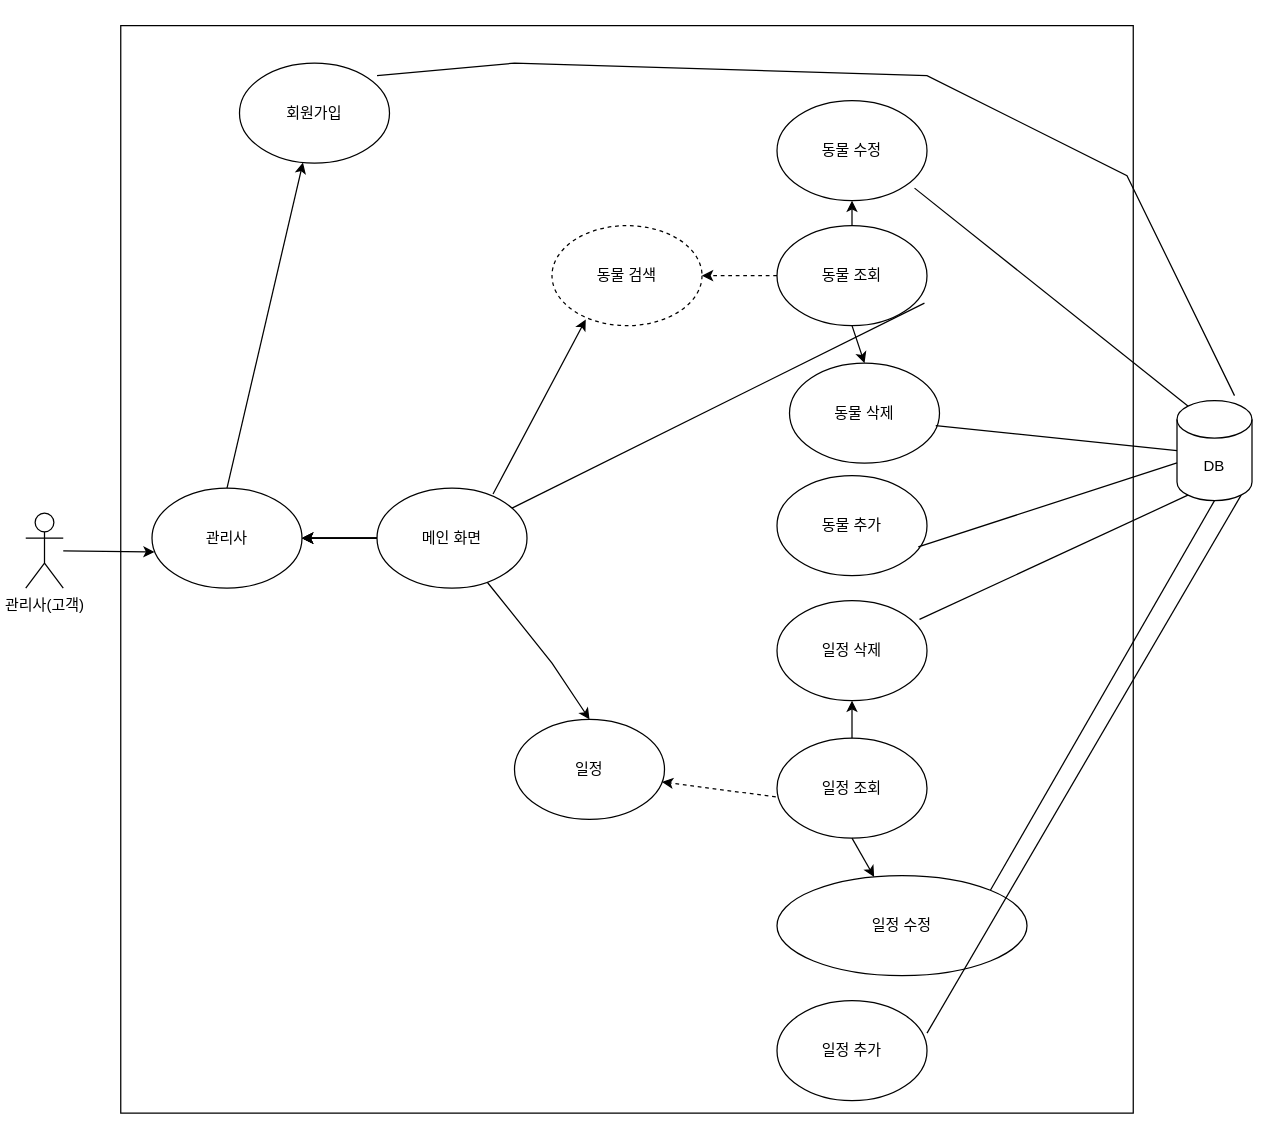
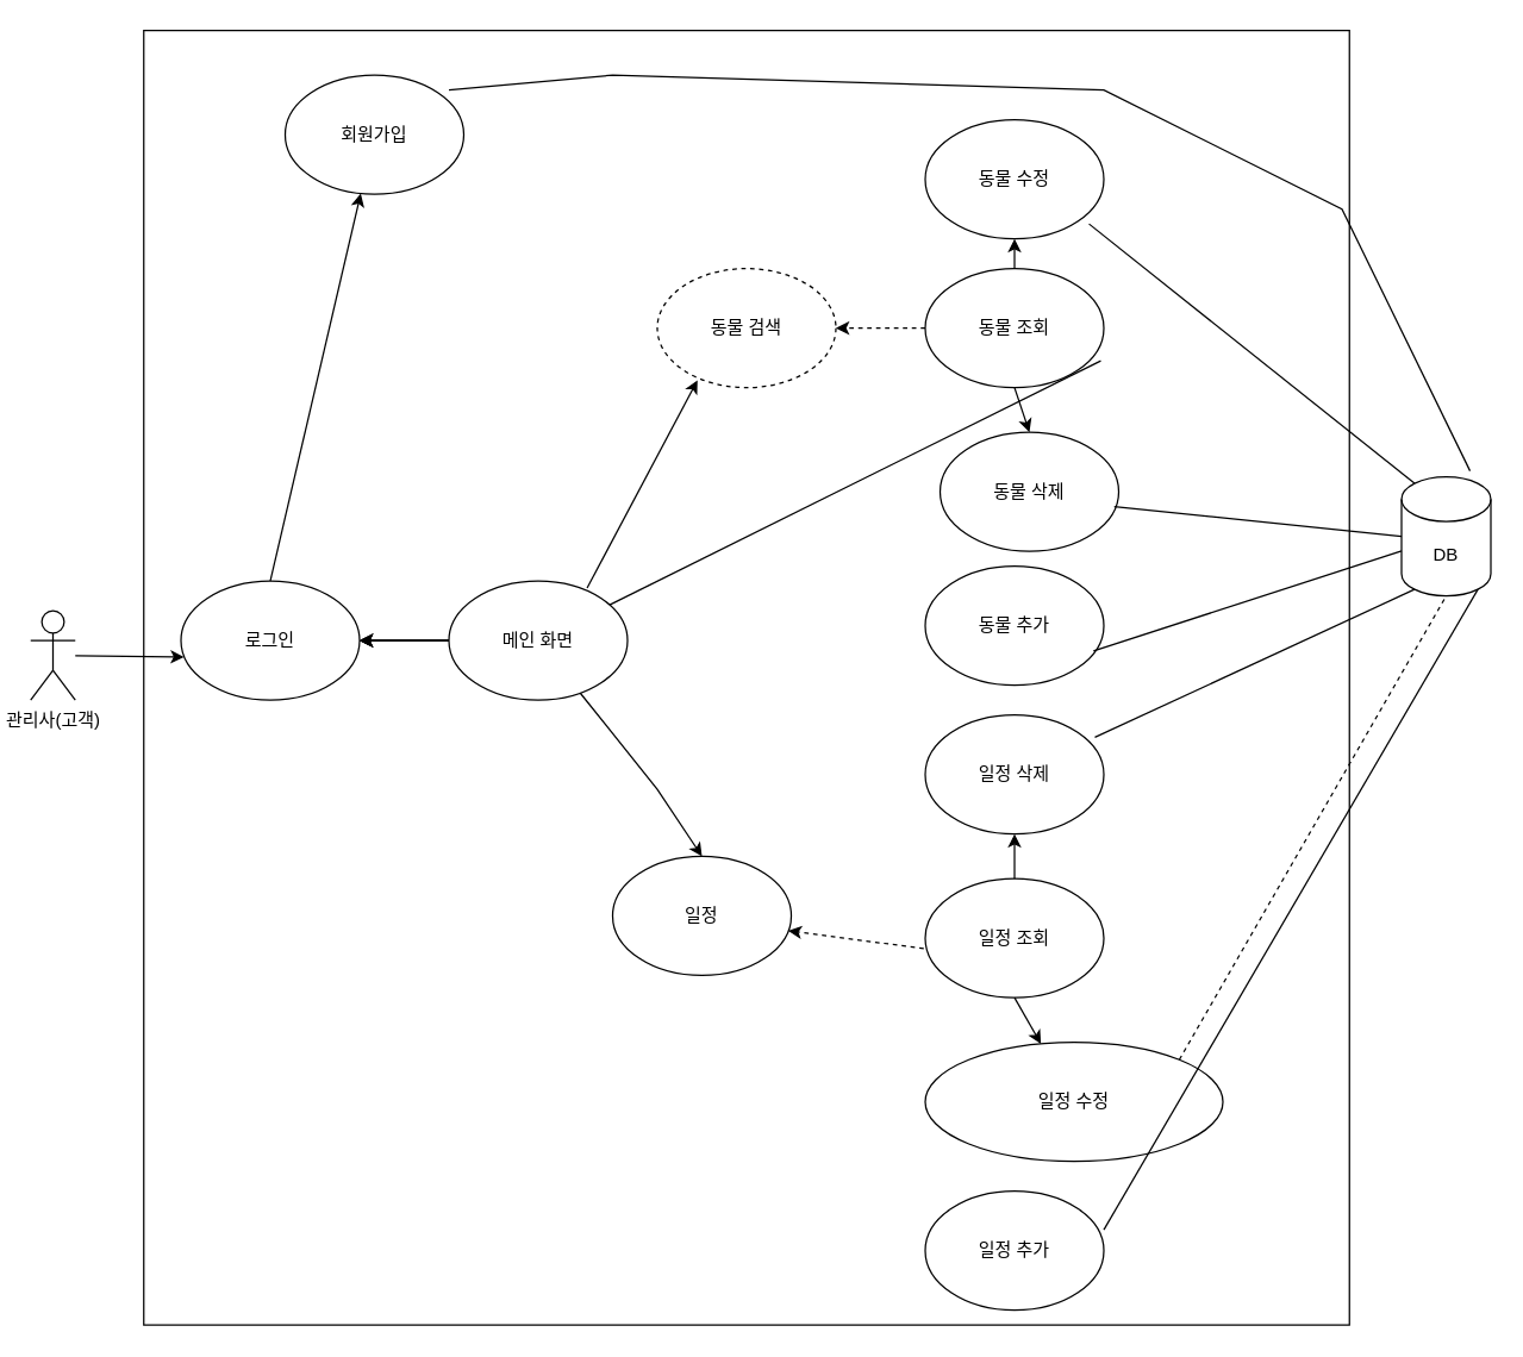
  <mxCell id="0" />
  <mxCell id="1" parent="0" />
  <mxCell id="2" value="관리사(고객)" style="shape=umlActor;verticalLabelPosition=bottom;verticalAlign=top;html=1;outlineConnect=0;" parent="1" vertex="1"><mxGeometry x="20" y="410" width="30" height="60" as="geometry" /></mxCell>
  <mxCell id="3" value="회원가입" style="ellipse;whiteSpace=wrap;html=1;" parent="1" vertex="1"><mxGeometry x="191" y="50" width="120" height="80" as="geometry" /></mxCell>
- <mxCell id="4" value="관리사" style="ellipse;whiteSpace=wrap;html=1;" parent="1" vertex="1"><mxGeometry x="121" y="390" width="120" height="80" as="geometry" /></mxCell>
+ <mxCell id="4" value="로그인" style="ellipse;whiteSpace=wrap;html=1;" parent="1" vertex="1"><mxGeometry x="121" y="390" width="120" height="80" as="geometry" /></mxCell>
  <mxCell id="5" value="" style="edgeStyle=orthogonalEdgeStyle;rounded=0;orthogonalLoop=1;jettySize=auto;html=1;" parent="1" source="9" target="4" edge="1"><mxGeometry relative="1" as="geometry" /></mxCell>
  <mxCell id="6" value="" style="edgeStyle=orthogonalEdgeStyle;rounded=0;orthogonalLoop=1;jettySize=auto;html=1;" edge="1" parent="1" source="9" target="4"><mxGeometry relative="1" as="geometry" /></mxCell>
  <mxCell id="7" value="" style="edgeStyle=orthogonalEdgeStyle;rounded=0;orthogonalLoop=1;jettySize=auto;html=1;" edge="1" parent="1" source="9" target="4"><mxGeometry relative="1" as="geometry" /></mxCell>
  <mxCell id="8" value="" style="edgeStyle=orthogonalEdgeStyle;rounded=0;orthogonalLoop=1;jettySize=auto;html=1;" edge="1" parent="1" source="9" target="4"><mxGeometry relative="1" as="geometry" /></mxCell>
  <mxCell id="9" value="메인 화면" style="ellipse;whiteSpace=wrap;html=1;" parent="1" vertex="1"><mxGeometry x="301" y="390" width="120" height="80" as="geometry" /></mxCell>
  <mxCell id="10" value="동물 검색" style="ellipse;whiteSpace=wrap;html=1;dashed=1;" parent="1" vertex="1"><mxGeometry x="441" y="180" width="120" height="80" as="geometry" /></mxCell>
  <mxCell id="11" value="일정" style="ellipse;whiteSpace=wrap;html=1;" parent="1" vertex="1"><mxGeometry x="411" y="575" width="120" height="80" as="geometry" /></mxCell>
  <mxCell id="12" value="동물 추가" style="ellipse;whiteSpace=wrap;html=1;" parent="1" vertex="1"><mxGeometry x="621" y="380" width="120" height="80" as="geometry" /></mxCell>
  <mxCell id="13" value="동물 수정" style="ellipse;whiteSpace=wrap;html=1;" parent="1" vertex="1"><mxGeometry x="621" y="80" width="120" height="80" as="geometry" /></mxCell>
  <mxCell id="14" value="동물 삭제" style="ellipse;whiteSpace=wrap;html=1;" parent="1" vertex="1"><mxGeometry x="631" y="290" width="120" height="80" as="geometry" /></mxCell>
  <mxCell id="15" value="일정 삭제" style="ellipse;whiteSpace=wrap;html=1;" parent="1" vertex="1"><mxGeometry x="621" y="480" width="120" height="80" as="geometry" /></mxCell>
  <mxCell id="16" value="" style="endArrow=classic;html=1;rounded=0;entryX=0.017;entryY=0.638;entryDx=0;entryDy=0;entryPerimeter=0;" parent="1" source="2" target="4" edge="1"><mxGeometry width="50" height="50" relative="1" as="geometry"><mxPoint x="351" y="480" as="sourcePoint" /><mxPoint x="441" y="480" as="targetPoint" /></mxGeometry></mxCell>
  <mxCell id="17" value="" style="endArrow=classic;html=1;rounded=0;exitX=0.5;exitY=0;exitDx=0;exitDy=0;" parent="1" source="4" target="3" edge="1"><mxGeometry width="50" height="50" relative="1" as="geometry"><mxPoint x="351" y="480" as="sourcePoint" /><mxPoint x="401" y="430" as="targetPoint" /></mxGeometry></mxCell>
  <mxCell id="18" value="" style="endArrow=classic;html=1;rounded=0;entryX=0.5;entryY=0;entryDx=0;entryDy=0;" parent="1" source="9" target="11" edge="1"><mxGeometry width="50" height="50" relative="1" as="geometry"><mxPoint x="431" y="440" as="sourcePoint" /><mxPoint x="481" y="390" as="targetPoint" /><Array as="points"><mxPoint x="441" y="530" /></Array></mxGeometry></mxCell>
  <mxCell id="19" value="" style="endArrow=classic;html=1;rounded=0;entryX=0.225;entryY=0.938;entryDx=0;entryDy=0;entryPerimeter=0;" parent="1" target="10" edge="1"><mxGeometry width="50" height="50" relative="1" as="geometry"><mxPoint x="393.836" y="394.712" as="sourcePoint" /><mxPoint x="441" y="340" as="targetPoint" /></mxGeometry></mxCell>
  <mxCell id="20" value="DB" style="shape=cylinder3;whiteSpace=wrap;html=1;boundedLbl=1;backgroundOutline=1;size=15;" parent="1" vertex="1"><mxGeometry x="941" y="320" width="60" height="80" as="geometry" /></mxCell>
  <mxCell id="21" value="" style="endArrow=none;html=1;rounded=0;exitX=0.975;exitY=0.625;exitDx=0;exitDy=0;exitPerimeter=0;entryX=0;entryY=0.5;entryDx=0;entryDy=0;entryPerimeter=0;" parent="1" source="14" target="20" edge="1"><mxGeometry width="50" height="50" relative="1" as="geometry"><mxPoint x="771" y="400" as="sourcePoint" /><mxPoint x="851" y="390" as="targetPoint" /></mxGeometry></mxCell>
  <mxCell id="22" value="" style="endArrow=none;html=1;rounded=0;entryX=0.917;entryY=0.875;entryDx=0;entryDy=0;entryPerimeter=0;exitX=0.145;exitY=0;exitDx=0;exitDy=4.35;exitPerimeter=0;" parent="1" source="20" target="13" edge="1"><mxGeometry width="50" height="50" relative="1" as="geometry"><mxPoint x="881" y="340" as="sourcePoint" /><mxPoint x="931" y="290" as="targetPoint" /></mxGeometry></mxCell>
  <mxCell id="23" value="" style="endArrow=none;html=1;rounded=0;entryX=0.942;entryY=0.713;entryDx=0;entryDy=0;entryPerimeter=0;" parent="1" source="20" target="12" edge="1"><mxGeometry width="50" height="50" relative="1" as="geometry"><mxPoint x="871" y="350" as="sourcePoint" /><mxPoint x="851" y="290" as="targetPoint" /></mxGeometry></mxCell>
  <mxCell id="24" value="" style="endArrow=none;html=1;rounded=0;entryX=0.145;entryY=1;entryDx=0;entryDy=-4.35;entryPerimeter=0;exitX=0.95;exitY=0.188;exitDx=0;exitDy=0;exitPerimeter=0;" parent="1" source="15" target="20" edge="1"><mxGeometry width="50" height="50" relative="1" as="geometry"><mxPoint x="841" y="440" as="sourcePoint" /><mxPoint x="891" y="390" as="targetPoint" /></mxGeometry></mxCell>
  <mxCell id="25" value="일정 수정" style="ellipse;whiteSpace=wrap;html=1;" parent="1" vertex="1"><mxGeometry x="621" y="700" width="200" height="80" as="geometry" /></mxCell>
  <mxCell id="26" value="일정 추가" style="ellipse;whiteSpace=wrap;html=1;" parent="1" vertex="1"><mxGeometry x="621" y="800" width="120" height="80" as="geometry" /></mxCell>
  <mxCell id="27" value="" style="endArrow=none;html=1;rounded=0;entryX=0.855;entryY=1;entryDx=0;entryDy=-4.35;entryPerimeter=0;exitX=1;exitY=0.325;exitDx=0;exitDy=0;exitPerimeter=0;" parent="1" source="26" target="20" edge="1"><mxGeometry width="50" height="50" relative="1" as="geometry"><mxPoint x="921" y="500" as="sourcePoint" /><mxPoint x="971" y="450" as="targetPoint" /></mxGeometry></mxCell>
  <mxCell id="28" value="" style="endArrow=none;html=1;rounded=0;entryX=0.767;entryY=-0.05;entryDx=0;entryDy=0;entryPerimeter=0;exitX=0.917;exitY=0.125;exitDx=0;exitDy=0;exitPerimeter=0;" parent="1" source="3" target="20" edge="1"><mxGeometry width="50" height="50" relative="1" as="geometry"><mxPoint x="721" y="240" as="sourcePoint" /><mxPoint x="771" y="190" as="targetPoint" /><Array as="points"><mxPoint x="411" y="50" /><mxPoint x="741" y="60" /><mxPoint x="901" y="140" /></Array></mxGeometry></mxCell>
  <mxCell id="29" value="동물 조회" style="ellipse;whiteSpace=wrap;html=1;" parent="1" vertex="1"><mxGeometry x="621" y="180" width="120" height="80" as="geometry" /></mxCell>
  <mxCell id="30" value="" style="endArrow=none;html=1;rounded=0;exitX=0.983;exitY=0.775;exitDx=0;exitDy=0;exitPerimeter=0;" parent="1" source="29" target="9" edge="1"><mxGeometry width="50" height="50" relative="1" as="geometry"><mxPoint x="761" y="330" as="sourcePoint" /><mxPoint x="811" y="280" as="targetPoint" /></mxGeometry></mxCell>
  <mxCell id="31" value="일정 조회" style="ellipse;whiteSpace=wrap;html=1;" parent="1" vertex="1"><mxGeometry x="621" y="590" width="120" height="80" as="geometry" /></mxCell>
  <mxCell id="32" value="" style="endArrow=classic;html=1;rounded=0;exitX=0;exitY=0.5;exitDx=0;exitDy=0;entryX=1;entryY=0.5;entryDx=0;entryDy=0;dashed=1;" parent="1" source="29" target="10" edge="1"><mxGeometry width="50" height="50" relative="1" as="geometry"><mxPoint x="571" y="200" as="sourcePoint" /><mxPoint x="621" y="150" as="targetPoint" /></mxGeometry></mxCell>
  <mxCell id="33" value="" style="endArrow=classic;html=1;rounded=0;exitX=-0.008;exitY=0.588;exitDx=0;exitDy=0;exitPerimeter=0;entryX=0.983;entryY=0.625;entryDx=0;entryDy=0;entryPerimeter=0;dashed=1;" parent="1" source="31" target="11" edge="1"><mxGeometry width="50" height="50" relative="1" as="geometry"><mxPoint x="581" y="580" as="sourcePoint" /><mxPoint x="631" y="530" as="targetPoint" /></mxGeometry></mxCell>
  <mxCell id="34" value="" style="endArrow=classic;html=1;rounded=0;exitX=0.5;exitY=0;exitDx=0;exitDy=0;" parent="1" source="29" target="13" edge="1"><mxGeometry width="50" height="50" relative="1" as="geometry"><mxPoint x="681" y="170" as="sourcePoint" /><mxPoint x="731" y="140" as="targetPoint" /></mxGeometry></mxCell>
  <mxCell id="35" value="" style="endArrow=classic;html=1;rounded=0;exitX=0.5;exitY=1;exitDx=0;exitDy=0;entryX=0.5;entryY=0;entryDx=0;entryDy=0;" parent="1" source="29" target="14" edge="1"><mxGeometry width="50" height="50" relative="1" as="geometry"><mxPoint x="741" y="320" as="sourcePoint" /><mxPoint x="791" y="270" as="targetPoint" /></mxGeometry></mxCell>
  <mxCell id="36" value="" style="endArrow=classic;html=1;rounded=0;exitX=0.5;exitY=0;exitDx=0;exitDy=0;entryX=0.5;entryY=1;entryDx=0;entryDy=0;" parent="1" source="31" target="15" edge="1"><mxGeometry width="50" height="50" relative="1" as="geometry"><mxPoint x="681" y="570" as="sourcePoint" /><mxPoint x="731" y="520" as="targetPoint" /></mxGeometry></mxCell>
  <mxCell id="37" value="" style="endArrow=classic;html=1;rounded=0;exitX=0.5;exitY=1;exitDx=0;exitDy=0;" parent="1" source="31" target="25" edge="1"><mxGeometry width="50" height="50" relative="1" as="geometry"><mxPoint x="691" y="680" as="sourcePoint" /><mxPoint x="741" y="630" as="targetPoint" /></mxGeometry></mxCell>
  <mxCell id="38" value="" style="rounded=0;whiteSpace=wrap;html=1;gradientColor=default;fillColor=none;strokeColor=default;" vertex="1" parent="1"><mxGeometry x="96" y="20" width="810" height="870" as="geometry" /></mxCell>
- <mxCell id="39" value="" style="endArrow=none;html=1;rounded=0;entryX=0.5;entryY=1;entryDx=0;entryDy=0;entryPerimeter=0;exitX=1;exitY=0;exitDx=0;exitDy=0;" edge="1" parent="1" source="25" target="20"><mxGeometry width="50" height="50" relative="1" as="geometry"><mxPoint x="801" y="530" as="sourcePoint" /><mxPoint x="851" y="480" as="targetPoint" /></mxGeometry></mxCell>
+ <mxCell id="39" value="" style="endArrow=none;html=1;rounded=0;entryX=0.5;entryY=1;entryDx=0;entryDy=0;entryPerimeter=0;exitX=1;exitY=0;exitDx=0;exitDy=0;dashed=1;" edge="1" parent="1" source="25" target="20"><mxGeometry width="50" height="50" relative="1" as="geometry"><mxPoint x="801" y="530" as="sourcePoint" /><mxPoint x="851" y="480" as="targetPoint" /></mxGeometry></mxCell>
